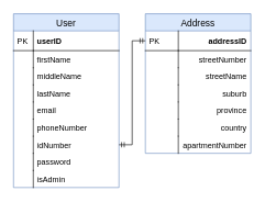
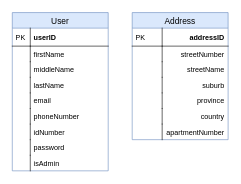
  <mxCell id="0" />
  <mxCell id="1" parent="0" />
  <mxCell id="2" value="User" style="swimlane;fontStyle=0;childLayout=stackLayout;horizontal=1;startSize=26;fillColor=#dae8fc;horizontalStack=0;resizeParent=1;resizeParentMax=0;resizeLast=0;collapsible=1;marginBottom=0;swimlaneFillColor=#ffffff;align=center;fontSize=14;strokeColor=#6c8ebf;" vertex="1" parent="1"><mxGeometry x="20" y="20" width="160" height="264" as="geometry" /></mxCell>
  <mxCell id="3" value="userID" style="shape=partialRectangle;top=0;left=0;right=0;bottom=1;align=left;verticalAlign=middle;fillColor=none;spacingLeft=34;spacingRight=4;overflow=hidden;rotatable=0;points=[[0,0.5],[1,0.5]];portConstraint=eastwest;dropTarget=0;fontStyle=1;fontSize=12;" vertex="1" parent="2"><mxGeometry y="26" width="160" height="30" as="geometry" /></mxCell>
  <mxCell id="4" value="PK" style="shape=partialRectangle;top=0;left=0;bottom=0;fillColor=none;align=left;verticalAlign=middle;spacingLeft=4;spacingRight=4;overflow=hidden;rotatable=0;points=[];portConstraint=eastwest;part=1;fontSize=12;" vertex="1" connectable="0" parent="3"><mxGeometry width="30" height="30" as="geometry" /></mxCell>
  <mxCell id="5" value="firstName" style="shape=partialRectangle;top=0;left=0;right=0;bottom=0;align=left;verticalAlign=top;fillColor=none;spacingLeft=34;spacingRight=4;overflow=hidden;rotatable=0;points=[[0,0.5],[1,0.5]];portConstraint=eastwest;dropTarget=0;fontSize=12;" vertex="1" parent="2"><mxGeometry y="56" width="160" height="26" as="geometry" /></mxCell>
  <mxCell id="6" value="" style="shape=partialRectangle;top=0;left=0;bottom=0;fillColor=none;align=left;verticalAlign=top;spacingLeft=4;spacingRight=4;overflow=hidden;rotatable=0;points=[];portConstraint=eastwest;part=1;fontSize=12;" vertex="1" connectable="0" parent="5"><mxGeometry width="30" height="26" as="geometry" /></mxCell>
  <mxCell id="7" value="middleName" style="shape=partialRectangle;top=0;left=0;right=0;bottom=0;align=left;verticalAlign=top;fillColor=none;spacingLeft=34;spacingRight=4;overflow=hidden;rotatable=0;points=[[0,0.5],[1,0.5]];portConstraint=eastwest;dropTarget=0;fontSize=12;" vertex="1" parent="2"><mxGeometry y="82" width="160" height="26" as="geometry" /></mxCell>
  <mxCell id="8" value="" style="shape=partialRectangle;top=0;left=0;bottom=0;fillColor=none;align=left;verticalAlign=top;spacingLeft=4;spacingRight=4;overflow=hidden;rotatable=0;points=[];portConstraint=eastwest;part=1;fontSize=12;" vertex="1" connectable="0" parent="7"><mxGeometry width="30" height="26" as="geometry" /></mxCell>
  <mxCell id="9" value="lastName" style="shape=partialRectangle;top=0;left=0;right=0;bottom=0;align=left;verticalAlign=top;fillColor=none;spacingLeft=34;spacingRight=4;overflow=hidden;rotatable=0;points=[[0,0.5],[1,0.5]];portConstraint=eastwest;dropTarget=0;fontSize=12;" vertex="1" parent="2"><mxGeometry y="108" width="160" height="26" as="geometry" /></mxCell>
  <mxCell id="10" value="" style="shape=partialRectangle;top=0;left=0;bottom=0;fillColor=none;align=left;verticalAlign=top;spacingLeft=4;spacingRight=4;overflow=hidden;rotatable=0;points=[];portConstraint=eastwest;part=1;fontSize=12;" vertex="1" connectable="0" parent="9"><mxGeometry width="30" height="26" as="geometry" /></mxCell>
  <mxCell id="11" value="email" style="shape=partialRectangle;top=0;left=0;right=0;bottom=0;align=left;verticalAlign=top;fillColor=none;spacingLeft=34;spacingRight=4;overflow=hidden;rotatable=0;points=[[0,0.5],[1,0.5]];portConstraint=eastwest;dropTarget=0;fontSize=12;" vertex="1" parent="2"><mxGeometry y="134" width="160" height="26" as="geometry" /></mxCell>
  <mxCell id="12" value="" style="shape=partialRectangle;top=0;left=0;bottom=0;fillColor=none;align=left;verticalAlign=top;spacingLeft=4;spacingRight=4;overflow=hidden;rotatable=0;points=[];portConstraint=eastwest;part=1;fontSize=12;" vertex="1" connectable="0" parent="11"><mxGeometry width="30" height="26" as="geometry" /></mxCell>
  <mxCell id="13" value="phoneNumber" style="shape=partialRectangle;top=0;left=0;right=0;bottom=0;align=left;verticalAlign=top;fillColor=none;spacingLeft=34;spacingRight=4;overflow=hidden;rotatable=0;points=[[0,0.5],[1,0.5]];portConstraint=eastwest;dropTarget=0;fontSize=12;" vertex="1" parent="2"><mxGeometry y="160" width="160" height="26" as="geometry" /></mxCell>
  <mxCell id="14" value="" style="shape=partialRectangle;top=0;left=0;bottom=0;fillColor=none;align=left;verticalAlign=top;spacingLeft=4;spacingRight=4;overflow=hidden;rotatable=0;points=[];portConstraint=eastwest;part=1;fontSize=12;" vertex="1" connectable="0" parent="13"><mxGeometry width="30" height="26" as="geometry" /></mxCell>
  <mxCell id="15" value="idNumber" style="shape=partialRectangle;top=0;left=0;right=0;bottom=0;align=left;verticalAlign=top;fillColor=none;spacingLeft=34;spacingRight=4;overflow=hidden;rotatable=0;points=[[0,0.5],[1,0.5]];portConstraint=eastwest;dropTarget=0;fontSize=12;" vertex="1" parent="2"><mxGeometry y="186" width="160" height="26" as="geometry" /></mxCell>
  <mxCell id="16" value="" style="shape=partialRectangle;top=0;left=0;bottom=0;fillColor=none;align=left;verticalAlign=top;spacingLeft=4;spacingRight=4;overflow=hidden;rotatable=0;points=[];portConstraint=eastwest;part=1;fontSize=12;" vertex="1" connectable="0" parent="15"><mxGeometry width="30" height="26" as="geometry" /></mxCell>
  <mxCell id="17" value="password" style="shape=partialRectangle;top=0;left=0;right=0;bottom=0;align=left;verticalAlign=top;fillColor=none;spacingLeft=34;spacingRight=4;overflow=hidden;rotatable=0;points=[[0,0.5],[1,0.5]];portConstraint=eastwest;dropTarget=0;fontSize=12;" vertex="1" parent="2"><mxGeometry y="212" width="160" height="26" as="geometry" /></mxCell>
  <mxCell id="18" value="" style="shape=partialRectangle;top=0;left=0;bottom=0;fillColor=none;align=left;verticalAlign=top;spacingLeft=4;spacingRight=4;overflow=hidden;rotatable=0;points=[];portConstraint=eastwest;part=1;fontSize=12;" vertex="1" connectable="0" parent="17"><mxGeometry width="30" height="26" as="geometry" /></mxCell>
  <mxCell id="19" value="isAdmin" style="shape=partialRectangle;top=0;left=0;right=0;bottom=0;align=left;verticalAlign=top;fillColor=none;spacingLeft=34;spacingRight=4;overflow=hidden;rotatable=0;points=[[0,0.5],[1,0.5]];portConstraint=eastwest;dropTarget=0;fontSize=12;" vertex="1" parent="2"><mxGeometry y="238" width="160" height="26" as="geometry" /></mxCell>
  <mxCell id="20" value="" style="shape=partialRectangle;top=0;left=0;bottom=0;fillColor=none;align=left;verticalAlign=top;spacingLeft=4;spacingRight=4;overflow=hidden;rotatable=0;points=[];portConstraint=eastwest;part=1;fontSize=12;" vertex="1" connectable="0" parent="19"><mxGeometry width="30" height="26" as="geometry" /></mxCell>
  <mxCell id="21" value="Address" style="swimlane;fontStyle=0;childLayout=stackLayout;horizontal=1;startSize=26;fillColor=#dae8fc;horizontalStack=0;resizeParent=1;resizeParentMax=0;resizeLast=0;collapsible=1;marginBottom=0;swimlaneFillColor=#ffffff;align=center;fontSize=14;strokeColor=#6c8ebf;" vertex="1" parent="1"><mxGeometry x="220" y="20" width="160" height="212" as="geometry" /></mxCell>
  <mxCell id="22" value="addressID" style="shape=partialRectangle;top=0;left=0;right=0;bottom=1;align=right;verticalAlign=middle;fillColor=none;spacingLeft=34;spacingRight=4;overflow=hidden;rotatable=0;points=[[0,0.5],[1,0.5]];portConstraint=eastwest;dropTarget=0;fontStyle=1;fontSize=12;" vertex="1" parent="21"><mxGeometry y="26" width="160" height="30" as="geometry" /></mxCell>
  <mxCell id="23" value="PK" style="shape=partialRectangle;top=0;left=0;bottom=0;fillColor=none;align=left;verticalAlign=middle;spacingLeft=4;spacingRight=4;overflow=hidden;rotatable=0;points=[];portConstraint=eastwest;part=1;fontSize=12;" vertex="1" connectable="0" parent="22"><mxGeometry width="50" height="30" as="geometry" /></mxCell>
  <mxCell id="24" value="streetNumber" style="shape=partialRectangle;top=0;left=0;right=0;bottom=0;align=right;verticalAlign=top;fillColor=none;spacingLeft=34;spacingRight=4;overflow=hidden;rotatable=0;points=[[0,0.5],[1,0.5]];portConstraint=eastwest;dropTarget=0;fontSize=12;" vertex="1" parent="21"><mxGeometry y="56" width="160" height="26" as="geometry" /></mxCell>
  <mxCell id="25" value="" style="shape=partialRectangle;top=0;left=0;bottom=0;fillColor=none;align=left;verticalAlign=top;spacingLeft=4;spacingRight=4;overflow=hidden;rotatable=0;points=[];portConstraint=eastwest;part=1;fontSize=12;" vertex="1" connectable="0" parent="24"><mxGeometry width="50" height="26" as="geometry" /></mxCell>
  <mxCell id="26" value="streetName" style="shape=partialRectangle;top=0;left=0;right=0;bottom=0;align=right;verticalAlign=top;fillColor=none;spacingLeft=34;spacingRight=4;overflow=hidden;rotatable=0;points=[[0,0.5],[1,0.5]];portConstraint=eastwest;dropTarget=0;fontSize=12;" vertex="1" parent="21"><mxGeometry y="82" width="160" height="26" as="geometry" /></mxCell>
  <mxCell id="27" value="" style="shape=partialRectangle;top=0;left=0;bottom=0;fillColor=none;align=left;verticalAlign=top;spacingLeft=4;spacingRight=4;overflow=hidden;rotatable=0;points=[];portConstraint=eastwest;part=1;fontSize=12;" vertex="1" connectable="0" parent="26"><mxGeometry width="50" height="26" as="geometry" /></mxCell>
  <mxCell id="28" value="suburb" style="shape=partialRectangle;top=0;left=0;right=0;bottom=0;align=right;verticalAlign=top;fillColor=none;spacingLeft=34;spacingRight=4;overflow=hidden;rotatable=0;points=[[0,0.5],[1,0.5]];portConstraint=eastwest;dropTarget=0;fontSize=12;" vertex="1" parent="21"><mxGeometry y="108" width="160" height="26" as="geometry" /></mxCell>
  <mxCell id="29" value="" style="shape=partialRectangle;top=0;left=0;bottom=0;fillColor=none;align=left;verticalAlign=top;spacingLeft=4;spacingRight=4;overflow=hidden;rotatable=0;points=[];portConstraint=eastwest;part=1;fontSize=12;" vertex="1" connectable="0" parent="28"><mxGeometry width="50" height="26" as="geometry" /></mxCell>
  <mxCell id="30" value="province" style="shape=partialRectangle;top=0;left=0;right=0;bottom=0;align=right;verticalAlign=top;fillColor=none;spacingLeft=34;spacingRight=4;overflow=hidden;rotatable=0;points=[[0,0.5],[1,0.5]];portConstraint=eastwest;dropTarget=0;fontSize=12;" vertex="1" parent="21"><mxGeometry y="134" width="160" height="26" as="geometry" /></mxCell>
  <mxCell id="31" value="" style="shape=partialRectangle;top=0;left=0;bottom=0;fillColor=none;align=left;verticalAlign=top;spacingLeft=4;spacingRight=4;overflow=hidden;rotatable=0;points=[];portConstraint=eastwest;part=1;fontSize=12;" vertex="1" connectable="0" parent="30"><mxGeometry width="50" height="26" as="geometry" /></mxCell>
  <mxCell id="32" value="country" style="shape=partialRectangle;top=0;left=0;right=0;bottom=0;align=right;verticalAlign=top;fillColor=none;spacingLeft=34;spacingRight=4;overflow=hidden;rotatable=0;points=[[0,0.5],[1,0.5]];portConstraint=eastwest;dropTarget=0;fontSize=12;" vertex="1" parent="21"><mxGeometry y="160" width="160" height="26" as="geometry" /></mxCell>
  <mxCell id="33" value="" style="shape=partialRectangle;top=0;left=0;bottom=0;fillColor=none;align=left;verticalAlign=top;spacingLeft=4;spacingRight=4;overflow=hidden;rotatable=0;points=[];portConstraint=eastwest;part=1;fontSize=12;" vertex="1" connectable="0" parent="32"><mxGeometry width="50" height="26" as="geometry" /></mxCell>
  <mxCell id="34" value="apartmentNumber" style="shape=partialRectangle;top=0;left=0;right=0;bottom=0;align=right;verticalAlign=top;fillColor=none;spacingLeft=34;spacingRight=4;overflow=hidden;rotatable=0;points=[[0,0.5],[1,0.5]];portConstraint=eastwest;dropTarget=0;fontSize=12;" vertex="1" parent="21"><mxGeometry y="186" width="160" height="26" as="geometry" /></mxCell>
  <mxCell id="35" value="" style="shape=partialRectangle;top=0;left=0;bottom=0;fillColor=none;align=left;verticalAlign=top;spacingLeft=4;spacingRight=4;overflow=hidden;rotatable=0;points=[];portConstraint=eastwest;part=1;fontSize=12;" vertex="1" connectable="0" parent="34"><mxGeometry width="50" height="26" as="geometry" /></mxCell>
- <mxCell id="36" style="edgeStyle=orthogonalEdgeStyle;rounded=0;orthogonalLoop=1;jettySize=auto;html=1;exitX=1;exitY=0.5;exitDx=0;exitDy=0;entryX=0;entryY=0.5;entryDx=0;entryDy=0;startArrow=ERmandOne;startFill=0;endArrow=ERmandOne;endFill=0;" edge="1" parent="1" source="15" target="22"><mxGeometry relative="1" as="geometry" /></mxCell>
